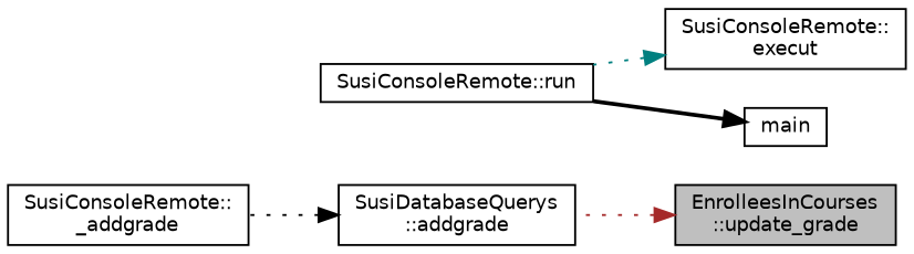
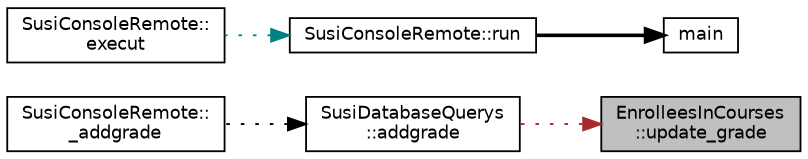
  digraph {
    rankdir=RL
    node [color=black fillcolor=white fontname=Helvetica fontsize=10 shape=record style=filled]
    edge [color=black dir=back fontname=Helvetica fontsize=10 labelfontname=Helvetica labelfontsize=10 style=dotted]
    n1 [fillcolor=grey75 fontcolor=black height=0.2 label="EnrolleesInCourses\l::update_grade" width=0.4]
    n2 [height=0.2 label="SusiDatabaseQuerys\l::addgrade" width=0.4]
    n3 [height=0.2 label="SusiConsoleRemote::\l_addgrade" width=0.4]
    n4 [height=0.2 label="SusiConsoleRemote::\lexecut" width=0.4]
    n5 [height=0.2 label="SusiConsoleRemote::run" width=0.4]
    n6 [height=0.2 label=main width=0.4]
    n1 -> n2 [color=brown]
    n2 -> n3
-   n4 -> n5 [color=teal]
+   n5 -> n4 [color=teal]
    n6 -> n5 [style=bold]
  }
